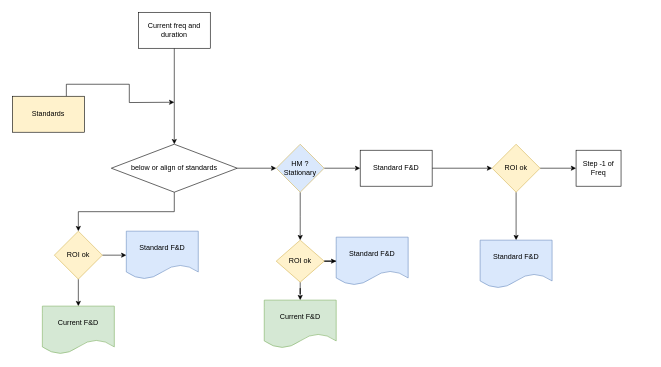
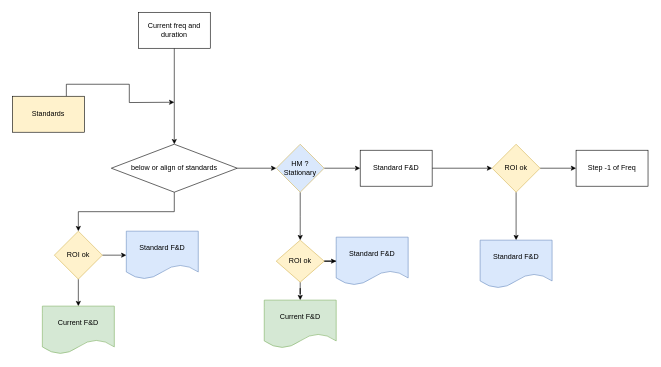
  <mxCell id="0" />
  <mxCell id="1" parent="0" />
  <mxCell id="2" style="edgeStyle=orthogonalEdgeStyle;rounded=0;orthogonalLoop=1;jettySize=auto;html=1;exitX=0.75;exitY=0;exitDx=0;exitDy=0;" edge="1" parent="1" source="3"><mxGeometry relative="1" as="geometry"><mxPoint x="290" y="170" as="targetPoint" /></mxGeometry></mxCell>
  <mxCell id="3" value="Standards" style="rounded=0;whiteSpace=wrap;html=1;fillColor=#fff2cc;" vertex="1" parent="1"><mxGeometry x="20" y="160" width="120" height="60" as="geometry" /></mxCell>
  <mxCell id="4" value="" style="edgeStyle=orthogonalEdgeStyle;rounded=0;orthogonalLoop=1;jettySize=auto;html=1;" edge="1" parent="1" source="5" target="8"><mxGeometry relative="1" as="geometry" /></mxCell>
  <mxCell id="5" value="Current freq and duration" style="rounded=0;whiteSpace=wrap;html=1;" vertex="1" parent="1"><mxGeometry x="230" y="20" width="120" height="60" as="geometry" /></mxCell>
  <mxCell id="6" value="" style="edgeStyle=orthogonalEdgeStyle;rounded=0;orthogonalLoop=1;jettySize=auto;html=1;entryX=0;entryY=0.5;entryDx=0;entryDy=0;" edge="1" parent="1" source="8" target="11"><mxGeometry relative="1" as="geometry"><mxPoint x="520" y="280" as="targetPoint" /></mxGeometry></mxCell>
  <mxCell id="7" value="" style="edgeStyle=orthogonalEdgeStyle;rounded=0;orthogonalLoop=1;jettySize=auto;html=1;exitX=0.5;exitY=1;exitDx=0;exitDy=0;" edge="1" parent="1" source="8" target="14"><mxGeometry relative="1" as="geometry" /></mxCell>
  <mxCell id="8" value="below or align of standards" style="rhombus;whiteSpace=wrap;html=1;" vertex="1" parent="1"><mxGeometry x="185" y="240" width="210" height="80" as="geometry" /></mxCell>
  <mxCell id="9" value="" style="edgeStyle=orthogonalEdgeStyle;rounded=0;orthogonalLoop=1;jettySize=auto;html=1;" edge="1" parent="1" source="11"><mxGeometry relative="1" as="geometry"><mxPoint x="500" y="400" as="targetPoint" /></mxGeometry></mxCell>
  <mxCell id="10" value="" style="edgeStyle=orthogonalEdgeStyle;rounded=0;orthogonalLoop=1;jettySize=auto;html=1;" edge="1" parent="1" source="11" target="23"><mxGeometry relative="1" as="geometry" /></mxCell>
  <mxCell id="11" value="HM ?&lt;br&gt;Stationary" style="rhombus;whiteSpace=wrap;html=1;fillColor=#dae8fc;strokeColor=#d6b656;" vertex="1" parent="1"><mxGeometry x="460" y="240" width="80" height="80" as="geometry" /></mxCell>
  <mxCell id="12" value="" style="edgeStyle=orthogonalEdgeStyle;rounded=0;orthogonalLoop=1;jettySize=auto;html=1;" edge="1" parent="1" source="14" target="15"><mxGeometry relative="1" as="geometry" /></mxCell>
  <mxCell id="13" value="" style="edgeStyle=orthogonalEdgeStyle;rounded=0;orthogonalLoop=1;jettySize=auto;html=1;" edge="1" parent="1" source="14" target="16"><mxGeometry relative="1" as="geometry" /></mxCell>
  <mxCell id="14" value="ROI ok" style="rhombus;whiteSpace=wrap;html=1;fillColor=#fff2cc;strokeColor=#d6b656;" vertex="1" parent="1"><mxGeometry x="90" y="385" width="80" height="80" as="geometry" /></mxCell>
  <mxCell id="15" value="Current F&amp;amp;D" style="shape=document;whiteSpace=wrap;html=1;boundedLbl=1;fillColor=#d5e8d4;strokeColor=#82b366;" vertex="1" parent="1"><mxGeometry x="70" y="510" width="120" height="80" as="geometry" /></mxCell>
  <mxCell id="16" value="Standard F&amp;amp;D" style="shape=document;whiteSpace=wrap;html=1;boundedLbl=1;fillColor=#dae8fc;strokeColor=#6c8ebf;" vertex="1" parent="1"><mxGeometry x="210" y="385" width="120" height="80" as="geometry" /></mxCell>
  <mxCell id="17" value="" style="edgeStyle=orthogonalEdgeStyle;rounded=0;orthogonalLoop=1;jettySize=auto;html=1;" edge="1" parent="1" source="19" target="20"><mxGeometry relative="1" as="geometry" /></mxCell>
  <mxCell id="18" value="" style="edgeStyle=orthogonalEdgeStyle;rounded=0;orthogonalLoop=1;jettySize=auto;html=1;" edge="1" parent="1" source="19" target="21"><mxGeometry relative="1" as="geometry" /></mxCell>
  <mxCell id="19" value="ROI ok" style="rhombus;whiteSpace=wrap;html=1;fillColor=#fff2cc;strokeColor=#d6b656;" vertex="1" parent="1"><mxGeometry x="460" y="400" width="80" height="70" as="geometry" /></mxCell>
  <mxCell id="20" value="Standard F&amp;amp;D" style="shape=document;whiteSpace=wrap;html=1;boundedLbl=1;fillColor=#dae8fc;strokeColor=#6c8ebf;" vertex="1" parent="1"><mxGeometry x="560" y="395" width="120" height="80" as="geometry" /></mxCell>
  <mxCell id="21" value="Current F&amp;amp;D" style="shape=document;whiteSpace=wrap;html=1;boundedLbl=1;fillColor=#d5e8d4;strokeColor=#82b366;" vertex="1" parent="1"><mxGeometry x="440" y="500" width="120" height="80" as="geometry" /></mxCell>
  <mxCell id="22" value="" style="edgeStyle=orthogonalEdgeStyle;rounded=0;orthogonalLoop=1;jettySize=auto;html=1;" edge="1" parent="1" source="23" target="26"><mxGeometry relative="1" as="geometry" /></mxCell>
  <mxCell id="23" value="Standard F&amp;amp;D" style="whiteSpace=wrap;html=1;" vertex="1" parent="1"><mxGeometry x="600" y="250" width="120" height="60" as="geometry" /></mxCell>
  <mxCell id="24" value="" style="edgeStyle=orthogonalEdgeStyle;rounded=0;orthogonalLoop=1;jettySize=auto;html=1;" edge="1" parent="1" source="26" target="27"><mxGeometry relative="1" as="geometry" /></mxCell>
  <mxCell id="25" value="" style="edgeStyle=orthogonalEdgeStyle;rounded=0;orthogonalLoop=1;jettySize=auto;html=1;" edge="1" parent="1" source="26" target="28"><mxGeometry relative="1" as="geometry" /></mxCell>
  <mxCell id="26" value="ROI ok" style="rhombus;whiteSpace=wrap;html=1;fillColor=#fff2cc;strokeColor=#d6b656;" vertex="1" parent="1"><mxGeometry x="820" y="240" width="80" height="80" as="geometry" /></mxCell>
  <mxCell id="27" value="Standard F&amp;amp;D" style="shape=document;whiteSpace=wrap;html=1;boundedLbl=1;fillColor=#dae8fc;strokeColor=#6c8ebf;" vertex="1" parent="1"><mxGeometry x="800" y="400" width="120" height="80" as="geometry" /></mxCell>
- <mxCell id="28" value="Step -1 of Freq" style="whiteSpace=wrap;html=1;" vertex="1" parent="1"><mxGeometry x="960" y="250" width="75" height="60" as="geometry" /></mxCell>
+ <mxCell id="28" value="Step -1 of Freq" style="whiteSpace=wrap;html=1;" vertex="1" parent="1"><mxGeometry x="960" y="250" width="120" height="60" as="geometry" /></mxCell>
